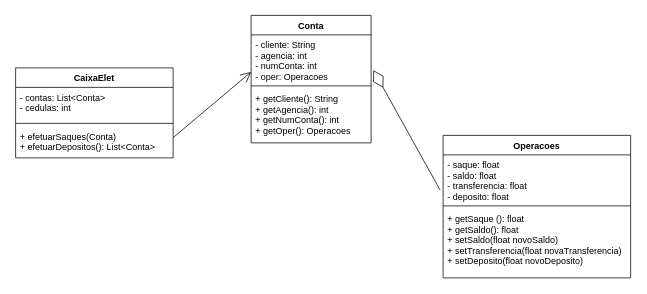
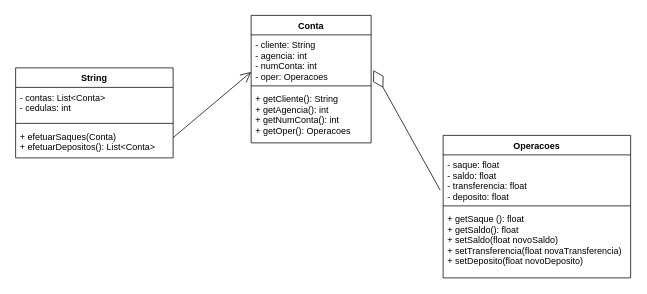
  <mxCell id="0" />
  <mxCell id="1" parent="0" />
- <mxCell id="2" value="CaixaElet" style="swimlane;fontStyle=1;align=center;verticalAlign=top;childLayout=stackLayout;horizontal=1;startSize=26;horizontalStack=0;resizeParent=1;resizeParentMax=0;resizeLast=0;collapsible=1;marginBottom=0;" vertex="1" parent="1"><mxGeometry x="20" y="90" width="210" height="120" as="geometry" /></mxCell>
+ <mxCell id="2" value="String" style="swimlane;fontStyle=1;align=center;verticalAlign=top;childLayout=stackLayout;horizontal=1;startSize=26;horizontalStack=0;resizeParent=1;resizeParentMax=0;resizeLast=0;collapsible=1;marginBottom=0;" vertex="1" parent="1"><mxGeometry x="20" y="90" width="210" height="120" as="geometry" /></mxCell>
  <mxCell id="3" value="- contas: List&lt;Conta&gt;&#10;- cedulas: int" style="text;strokeColor=none;fillColor=none;align=left;verticalAlign=top;spacingLeft=4;spacingRight=4;overflow=hidden;rotatable=0;points=[[0,0.5],[1,0.5]];portConstraint=eastwest;" vertex="1" parent="2"><mxGeometry y="26" width="210" height="44" as="geometry" /></mxCell>
  <mxCell id="4" value="" style="line;strokeWidth=1;fillColor=none;align=left;verticalAlign=middle;spacingTop=-1;spacingLeft=3;spacingRight=3;rotatable=0;labelPosition=right;points=[];portConstraint=eastwest;" vertex="1" parent="2"><mxGeometry y="70" width="210" height="8" as="geometry" /></mxCell>
  <mxCell id="5" value="+ efetuarSaques(Conta)&#10;+ efetuarDepositos(): List&lt;Conta&gt;&#10;" style="text;strokeColor=none;fillColor=none;align=left;verticalAlign=top;spacingLeft=4;spacingRight=4;overflow=hidden;rotatable=0;points=[[0,0.5],[1,0.5]];portConstraint=eastwest;" vertex="1" parent="2"><mxGeometry y="78" width="210" height="42" as="geometry" /></mxCell>
  <mxCell id="6" value="Conta" style="swimlane;fontStyle=1;align=center;verticalAlign=top;childLayout=stackLayout;horizontal=1;startSize=26;horizontalStack=0;resizeParent=1;resizeParentMax=0;resizeLast=0;collapsible=1;marginBottom=0;" vertex="1" parent="1"><mxGeometry x="334" y="20" width="160" height="170" as="geometry" /></mxCell>
  <mxCell id="7" value="- cliente: String&#10;- agencia: int&#10;- numConta: int&#10;- oper: Operacoes" style="text;strokeColor=none;fillColor=none;align=left;verticalAlign=top;spacingLeft=4;spacingRight=4;overflow=hidden;rotatable=0;points=[[0,0.5],[1,0.5]];portConstraint=eastwest;" vertex="1" parent="6"><mxGeometry y="26" width="160" height="64" as="geometry" /></mxCell>
  <mxCell id="8" value="" style="line;strokeWidth=1;fillColor=none;align=left;verticalAlign=middle;spacingTop=-1;spacingLeft=3;spacingRight=3;rotatable=0;labelPosition=right;points=[];portConstraint=eastwest;" vertex="1" parent="6"><mxGeometry y="90" width="160" height="8" as="geometry" /></mxCell>
  <mxCell id="9" value="+ getCliente(): String&#10;+ getAgencia(): int&#10;+ getNumConta(): int&#10;+ getOper(): Operacoes" style="text;strokeColor=none;fillColor=none;align=left;verticalAlign=top;spacingLeft=4;spacingRight=4;overflow=hidden;rotatable=0;points=[[0,0.5],[1,0.5]];portConstraint=eastwest;" vertex="1" parent="6"><mxGeometry y="98" width="160" height="72" as="geometry" /></mxCell>
  <mxCell id="10" value="" style="endArrow=open;endFill=1;endSize=12;html=1;rounded=0;exitX=1;exitY=0.357;exitDx=0;exitDy=0;exitPerimeter=0;entryX=0;entryY=0.773;entryDx=0;entryDy=0;entryPerimeter=0;" edge="1" parent="1" source="5" target="7"><mxGeometry width="160" relative="1" as="geometry"><mxPoint x="330" y="170" as="sourcePoint" /><mxPoint x="490" y="170" as="targetPoint" /></mxGeometry></mxCell>
  <mxCell id="11" value="Operacoes" style="swimlane;fontStyle=1;align=center;verticalAlign=top;childLayout=stackLayout;horizontal=1;startSize=26;horizontalStack=0;resizeParent=1;resizeParentMax=0;resizeLast=0;collapsible=1;marginBottom=0;" vertex="1" parent="1"><mxGeometry x="590" y="180" width="250" height="190" as="geometry" /></mxCell>
  <mxCell id="12" value="- saque: float&#10;- saldo: float&#10;- transferencia: float&#10;- deposito: float" style="text;strokeColor=none;fillColor=none;align=left;verticalAlign=top;spacingLeft=4;spacingRight=4;overflow=hidden;rotatable=0;points=[[0,0.5],[1,0.5]];portConstraint=eastwest;" vertex="1" parent="11"><mxGeometry y="26" width="250" height="64" as="geometry" /></mxCell>
  <mxCell id="13" value="" style="line;strokeWidth=1;fillColor=none;align=left;verticalAlign=middle;spacingTop=-1;spacingLeft=3;spacingRight=3;rotatable=0;labelPosition=right;points=[];portConstraint=eastwest;" vertex="1" parent="11"><mxGeometry y="90" width="250" height="8" as="geometry" /></mxCell>
  <mxCell id="14" value="+ getSaque (): float&#10;+ getSaldo(): float&#10;+ setSaldo(float novoSaldo)&#10;+ setTransferencia(float novaTransferencia)&#10;+ setDeposito(float novoDeposito)" style="text;strokeColor=none;fillColor=none;align=left;verticalAlign=top;spacingLeft=4;spacingRight=4;overflow=hidden;rotatable=0;points=[[0,0.5],[1,0.5]];portConstraint=eastwest;" vertex="1" parent="11"><mxGeometry y="98" width="250" height="92" as="geometry" /></mxCell>
  <mxCell id="15" value="" style="endArrow=diamondThin;endFill=0;endSize=24;html=1;rounded=0;entryX=1.019;entryY=0.734;entryDx=0;entryDy=0;entryPerimeter=0;exitX=-0.016;exitY=0.734;exitDx=0;exitDy=0;exitPerimeter=0;" edge="1" parent="1" source="12" target="7"><mxGeometry width="160" relative="1" as="geometry"><mxPoint x="530" y="320" as="sourcePoint" /><mxPoint x="690" y="320" as="targetPoint" /></mxGeometry></mxCell>
